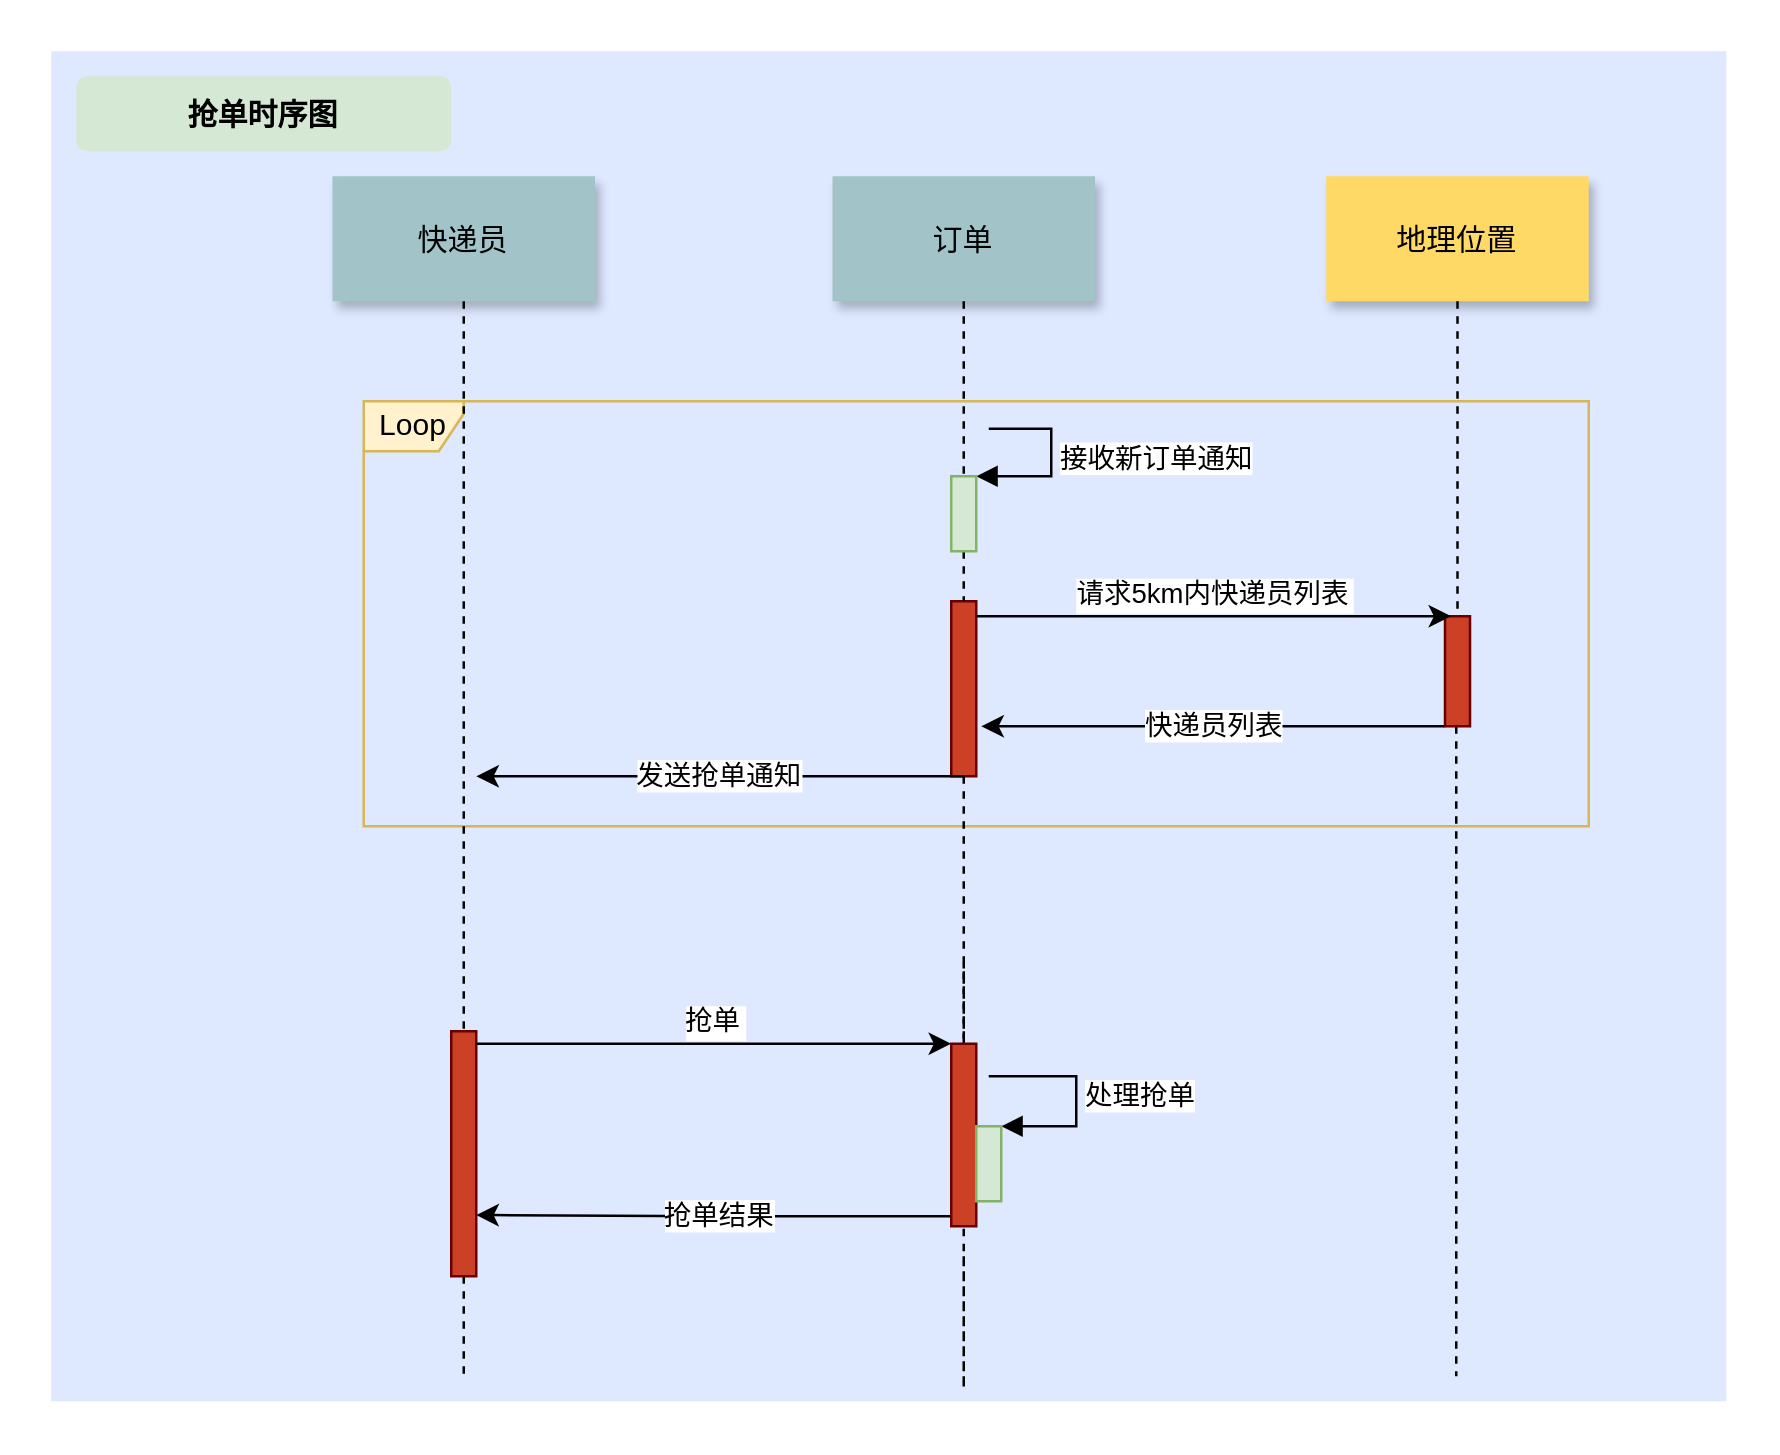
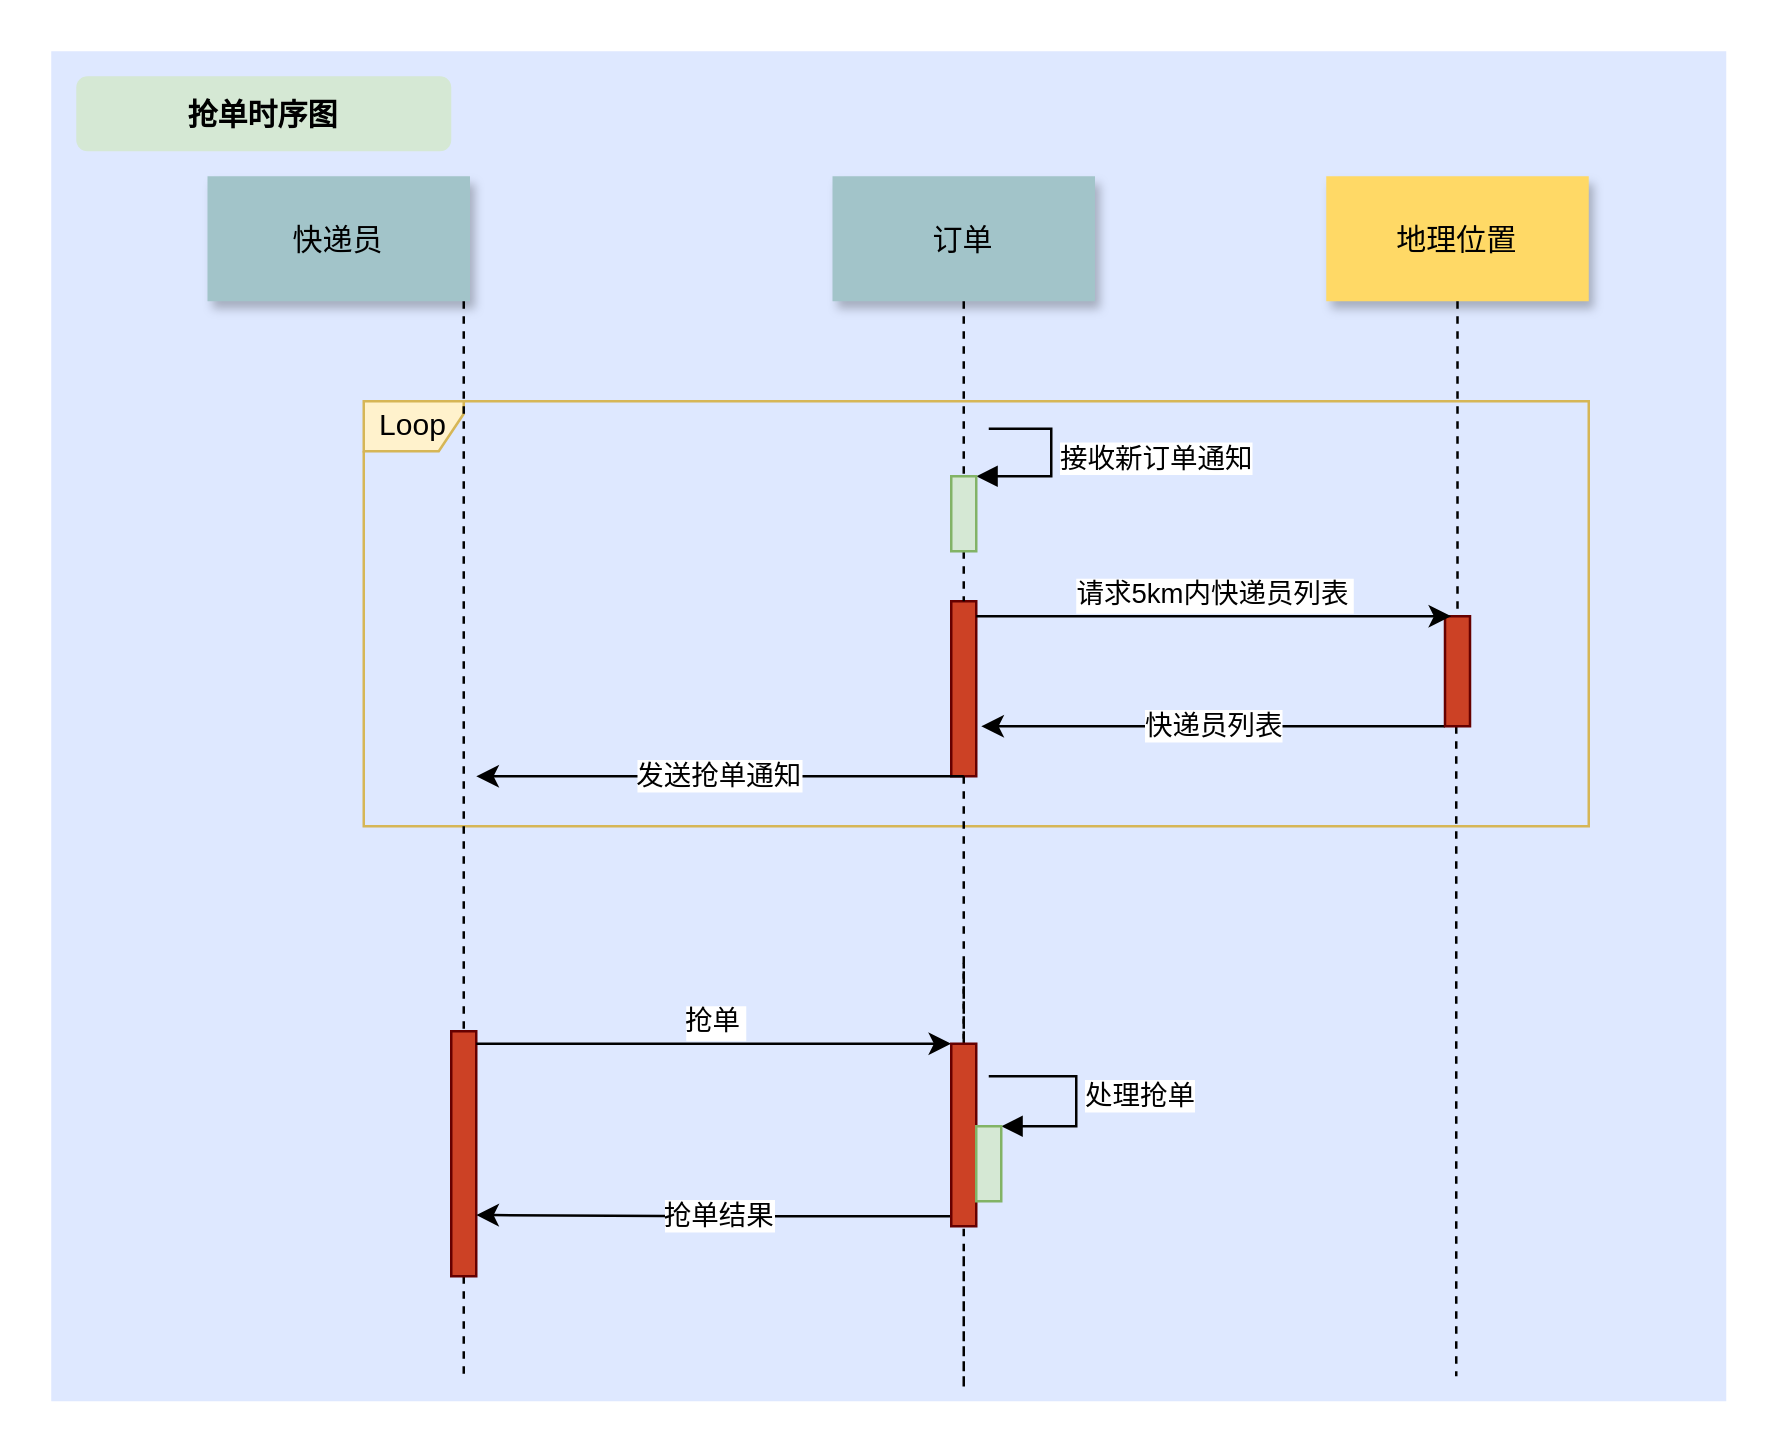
  <mxCell id="0" />
  <mxCell id="1" parent="0" />
  <mxCell id="2" value="" style="fillColor=#DEE8FF;strokeColor=none" vertex="1" parent="1"><mxGeometry x="20" y="20" width="670" height="540" as="geometry" /></mxCell>
  <mxCell id="3" value="Loop" style="shape=umlFrame;whiteSpace=wrap;html=1;width=40;height=20;fillColor=#fff2cc;strokeColor=#d6b656;" vertex="1" parent="1"><mxGeometry x="145" y="160" width="490" height="170" as="geometry" /></mxCell>
- <mxCell id="4" value="快递员" style="shadow=1;fillColor=#A2C4C9;strokeColor=none" vertex="1" parent="1"><mxGeometry x="132.5" y="70" width="105" height="50" as="geometry" /></mxCell>
+ <mxCell id="4" value="快递员" style="shadow=1;fillColor=#A2C4C9;strokeColor=none" vertex="1" parent="1"><mxGeometry x="82.5" y="70" width="105" height="50" as="geometry" /></mxCell>
  <mxCell id="5" value="" style="fillColor=#CC4125;strokeColor=#660000" vertex="1" parent="1"><mxGeometry x="380" y="240" width="10" height="70" as="geometry" /></mxCell>
  <mxCell id="6" value="订单" style="shadow=1;fillColor=#A2C4C9;strokeColor=none" vertex="1" parent="1"><mxGeometry x="332.5" y="70" width="105" height="50" as="geometry" /></mxCell>
  <mxCell id="7" value="" style="edgeStyle=none;endArrow=none;dashed=1" edge="1" parent="1" source="24" target="5"><mxGeometry x="272.335" y="165" width="100" height="100" as="geometry"><mxPoint x="327.259" y="120" as="sourcePoint" /><mxPoint x="327.576" y="175" as="targetPoint" /></mxGeometry></mxCell>
  <mxCell id="8" value="快递员列表" style="edgeStyle=orthogonalEdgeStyle;rounded=0;orthogonalLoop=1;jettySize=auto;html=1;exitX=0;exitY=1;exitDx=0;exitDy=0;" edge="1" parent="1" source="10"><mxGeometry relative="1" as="geometry"><mxPoint x="580" y="283" as="sourcePoint" /><mxPoint x="392" y="290" as="targetPoint" /><Array as="points"><mxPoint x="392" y="290" /></Array></mxGeometry></mxCell>
  <mxCell id="9" value="" style="edgeStyle=orthogonalEdgeStyle;rounded=0;orthogonalLoop=1;jettySize=auto;html=1;dashed=1;endArrow=none;endFill=0;" edge="1" parent="1" source="10"><mxGeometry relative="1" as="geometry"><mxPoint x="582" y="550" as="targetPoint" /><Array as="points"><mxPoint x="583" y="430" /></Array></mxGeometry></mxCell>
  <mxCell id="10" value="" style="fillColor=#CC4125;strokeColor=#660000" vertex="1" parent="1"><mxGeometry x="577.5" y="246" width="10" height="44" as="geometry" /></mxCell>
  <mxCell id="11" value="地理位置" style="shadow=1;fillColor=#ffd966;strokeColor=none;" vertex="1" parent="1"><mxGeometry x="530" y="70" width="105" height="50" as="geometry" /></mxCell>
  <mxCell id="12" value="" style="edgeStyle=none;endArrow=none;dashed=1" edge="1" parent="1" source="11" target="10"><mxGeometry x="614.488" y="175.0" width="100" height="100" as="geometry"><mxPoint x="654.653" y="120" as="sourcePoint" /><mxPoint x="654.653" y="270" as="targetPoint" /></mxGeometry></mxCell>
  <mxCell id="13" value="" style="edgeStyle=elbowEdgeStyle;elbow=horizontal;endArrow=none;dashed=1;entryX=0.5;entryY=0;entryDx=0;entryDy=0;" edge="1" parent="1" source="4" target="15"><mxGeometry x="230.0" y="310" width="100" height="100" as="geometry"><mxPoint x="210" y="420" as="sourcePoint" /><mxPoint x="185" y="250" as="targetPoint" /></mxGeometry></mxCell>
  <mxCell id="14" value="" style="edgeStyle=orthogonalEdgeStyle;rounded=0;orthogonalLoop=1;jettySize=auto;html=1;dashed=1;endArrow=none;endFill=0;" edge="1" parent="1" source="15"><mxGeometry relative="1" as="geometry"><mxPoint x="185" y="552" as="targetPoint" /></mxGeometry></mxCell>
  <mxCell id="15" value="" style="fillColor=#CC4125;strokeColor=#660000" vertex="1" parent="1"><mxGeometry x="180" y="412" width="10" height="98" as="geometry" /></mxCell>
  <mxCell id="16" value="" style="edgeStyle=none;endArrow=none;dashed=1" edge="1" parent="1" source="22"><mxGeometry x="376.571" y="339.697" width="100" height="100" as="geometry"><mxPoint x="431.736" y="294.697" as="sourcePoint" /><mxPoint x="385" y="500" as="targetPoint" /><Array as="points"><mxPoint x="385" y="380" /><mxPoint x="385" y="460" /><mxPoint x="385" y="500" /><mxPoint x="385" y="560" /></Array></mxGeometry></mxCell>
  <mxCell id="17" value="抢单时序图" style="rounded=1;fontStyle=1;fillColor=#d5e8d4;strokeColor=none;" vertex="1" parent="1"><mxGeometry x="30" y="30" width="150" height="30" as="geometry" /></mxCell>
  <mxCell id="18" value="接收新订单通知" style="edgeStyle=orthogonalEdgeStyle;html=1;align=left;spacingLeft=2;endArrow=block;rounded=0;entryX=1;entryY=0;" edge="1" parent="1" target="24"><mxGeometry relative="1" as="geometry"><mxPoint x="395" y="171" as="sourcePoint" /><Array as="points"><mxPoint x="420" y="171" /></Array></mxGeometry></mxCell>
  <mxCell id="19" value="发送抢单通知" style="edgeStyle=orthogonalEdgeStyle;rounded=0;orthogonalLoop=1;jettySize=auto;html=1;" edge="1" parent="1"><mxGeometry relative="1" as="geometry"><mxPoint x="385" y="310" as="sourcePoint" /><mxPoint x="190" y="310" as="targetPoint" /><Array as="points"><mxPoint x="190" y="310" /></Array></mxGeometry></mxCell>
  <mxCell id="20" value="抢单" style="edgeStyle=none;verticalLabelPosition=top;verticalAlign=bottom;entryX=0;entryY=0;entryDx=0;entryDy=0;" edge="1" parent="1" target="22"><mxGeometry x="220" y="324.5" width="100" height="100" as="geometry"><mxPoint x="190" y="417" as="sourcePoint" /><mxPoint x="380" y="422.5" as="targetPoint" /></mxGeometry></mxCell>
  <mxCell id="21" value="抢单结果" style="edgeStyle=orthogonalEdgeStyle;rounded=0;orthogonalLoop=1;jettySize=auto;html=1;exitX=0;exitY=1;exitDx=0;exitDy=0;entryX=1;entryY=0.75;entryDx=0;entryDy=0;" edge="1" parent="1" source="22" target="15"><mxGeometry relative="1" as="geometry"><mxPoint x="380" y="502" as="sourcePoint" /><mxPoint x="388" y="501" as="targetPoint" /><Array as="points"><mxPoint x="380" y="486" /><mxPoint x="285" y="486" /></Array></mxGeometry></mxCell>
  <mxCell id="22" value="" style="fillColor=#CC4125;strokeColor=#660000" vertex="1" parent="1"><mxGeometry x="380" y="417" width="10" height="73" as="geometry" /></mxCell>
  <mxCell id="23" value="" style="edgeStyle=none;endArrow=none;dashed=1" edge="1" parent="1" source="5" target="22"><mxGeometry x="376.571" y="339.697" width="100" height="100" as="geometry"><mxPoint x="385" y="340" as="sourcePoint" /><mxPoint x="385" y="500" as="targetPoint" /><Array as="points" /></mxGeometry></mxCell>
  <mxCell id="24" value="" style="html=1;points=[];perimeter=orthogonalPerimeter;fillColor=#d5e8d4;strokeColor=#82b366;" vertex="1" parent="1"><mxGeometry x="380" y="190" width="10" height="30" as="geometry" /></mxCell>
  <mxCell id="25" value="" style="edgeStyle=none;endArrow=none;dashed=1" edge="1" parent="1" source="6" target="24"><mxGeometry x="272.335" y="165" width="100" height="100" as="geometry"><mxPoint x="385" y="120" as="sourcePoint" /><mxPoint x="385" y="250" as="targetPoint" /></mxGeometry></mxCell>
  <mxCell id="26" value="请求5km内快递员列表" style="edgeStyle=none;verticalLabelPosition=top;verticalAlign=bottom;entryX=0;entryY=0;entryDx=0;entryDy=0;" edge="1" parent="1"><mxGeometry x="420" y="153.5" width="100" height="100" as="geometry"><mxPoint x="390" y="246" as="sourcePoint" /><mxPoint x="580" y="246" as="targetPoint" /></mxGeometry></mxCell>
  <mxCell id="27" value="处理抢单" style="edgeStyle=orthogonalEdgeStyle;html=1;align=left;spacingLeft=2;endArrow=block;rounded=0;entryX=1;entryY=0;" edge="1" parent="1" target="28"><mxGeometry relative="1" as="geometry"><mxPoint x="395" y="430" as="sourcePoint" /><Array as="points"><mxPoint x="430" y="430" /><mxPoint x="430" y="450" /></Array></mxGeometry></mxCell>
  <mxCell id="28" value="" style="html=1;points=[];perimeter=orthogonalPerimeter;fillColor=#d5e8d4;strokeColor=#82b366;" vertex="1" parent="1"><mxGeometry x="390" y="450" width="10" height="30" as="geometry" /></mxCell>
